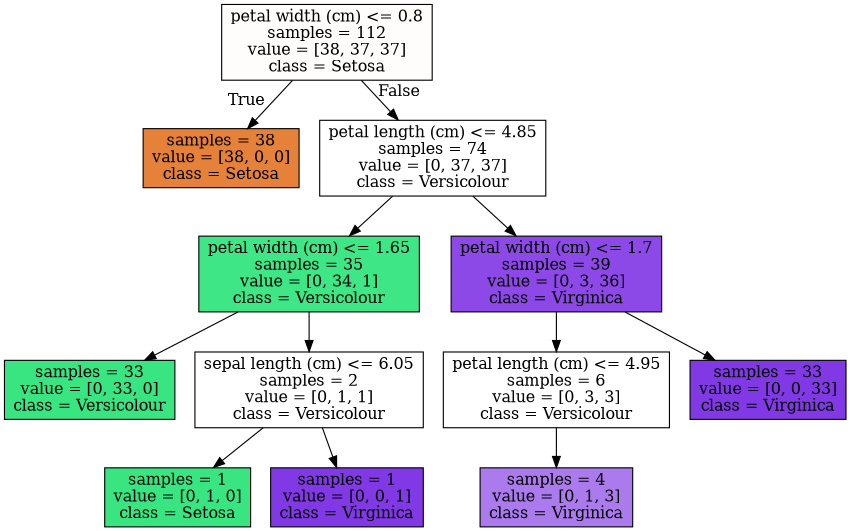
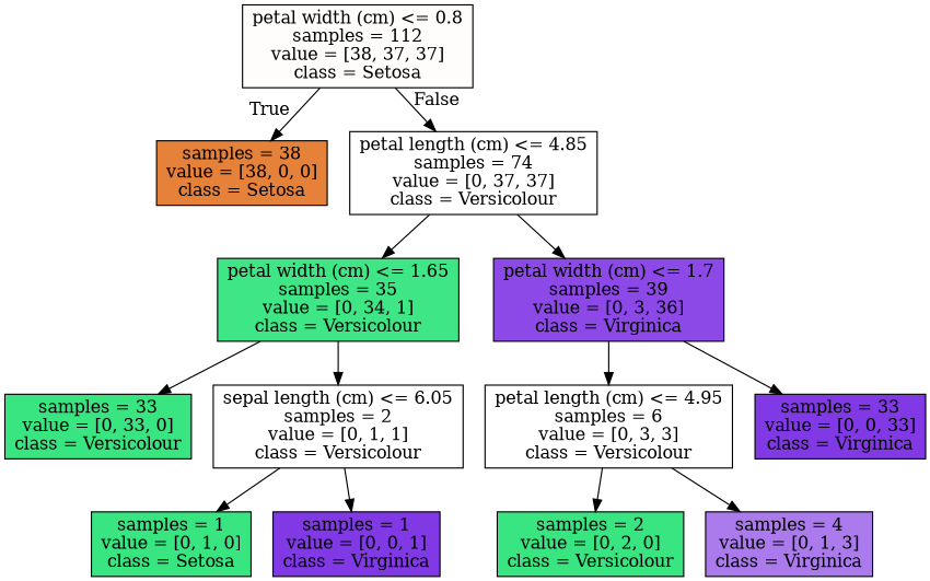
  digraph {
    node [color=black fillcolor="#ffffff" shape=box style=filled]
    n1 [fillcolor="#fffdfc" label="petal width (cm) <= 0.8\nsamples = 112\nvalue = [38, 37, 37]\nclass = Setosa"]
    n2 [fillcolor="#e58139" label="samples = 38\nvalue = [38, 0, 0]\nclass = Setosa"]
    n3 [label="petal length (cm) <= 4.85\nsamples = 74\nvalue = [0, 37, 37]\nclass = Versicolour"]
    n4 [fillcolor="#3fe685" label="petal width (cm) <= 1.65\nsamples = 35\nvalue = [0, 34, 1]\nclass = Versicolour"]
    n5 [fillcolor="#8c49e7" label="petal width (cm) <= 1.7\nsamples = 39\nvalue = [0, 3, 36]\nclass = Virginica"]
    n6 [fillcolor="#39e581" label="samples = 33\nvalue = [0, 33, 0]\nclass = Versicolour"]
    n7 [label="sepal length (cm) <= 6.05\nsamples = 2\nvalue = [0, 1, 1]\nclass = Versicolour"]
    n8 [label="petal length (cm) <= 4.95\nsamples = 6\nvalue = [0, 3, 3]\nclass = Versicolour"]
    n9 [fillcolor="#8139e5" label="samples = 33\nvalue = [0, 0, 33]\nclass = Virginica"]
    n10 [fillcolor="#39e581" label="samples = 1\nvalue = [0, 1, 0]\nclass = Setosa"]
    n11 [fillcolor="#8139e5" label="samples = 1\nvalue = [0, 0, 1]\nclass = Virginica"]
+   n12 [fillcolor="#39e581" label="samples = 2\nvalue = [0, 2, 0]\nclass = Versicolour"]
    n13 [fillcolor="#ab7bee" label="samples = 4\nvalue = [0, 1, 3]\nclass = Virginica"]
    n1 -> n2 [headlabel=True labelangle=45 labeldistance=2.5]
    n1 -> n3 [headlabel=False labelangle=-45 labeldistance=2.5]
    n3 -> n4
    n3 -> n5
    n4 -> n6
    n4 -> n7
    n5 -> n8
    n5 -> n9
    n7 -> n10
    n7 -> n11
+   n8 -> n12
    n8 -> n13
  }
